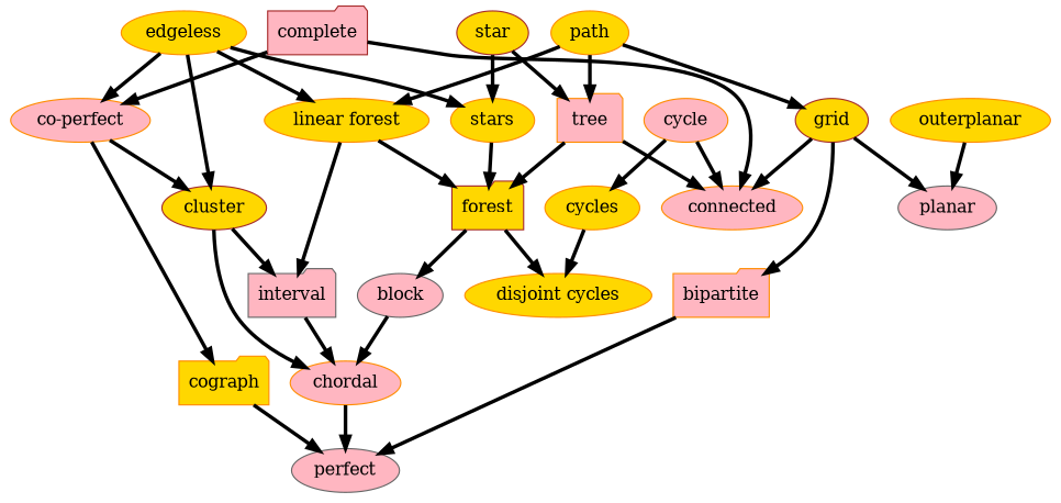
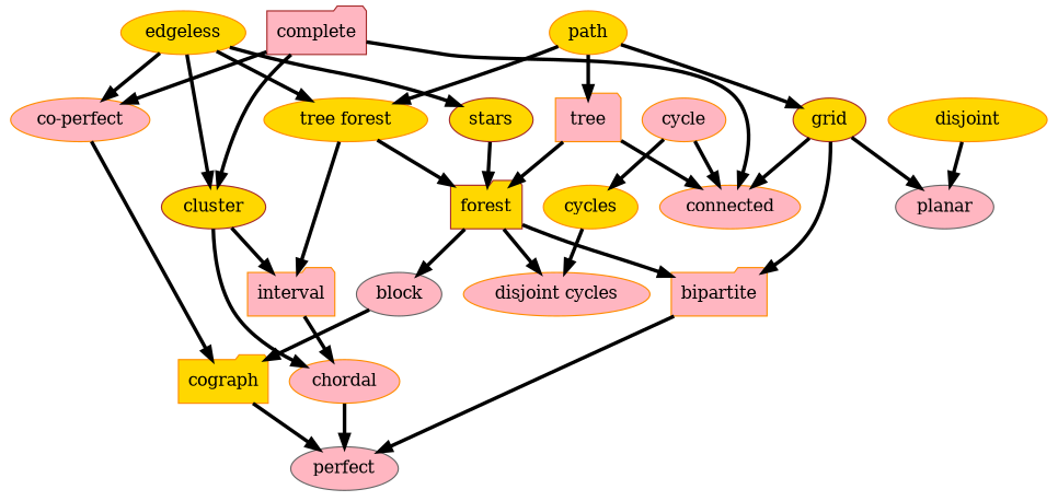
  digraph {
    node [color=darkorange fillcolor=lightpink shape=ellipse style=filled]
    edge [decorate=true lblstyle="above, sloped" penwidth=3.0 weight=100]
    n1 [color=gray40 label=block]
    n2 [label=chordal]
    n3 [color=gray40 label=perfect]
    n4 [color=brown fillcolor=gold label=cluster]
-   n5 [color=gray40 label=interval shape=folder]
+   n5 [label=interval shape=folder]
    n6 [fillcolor=gold label=cograph shape=folder]
    n7 [label="co-perfect"]
    n8 [color=brown label=complete shape=folder]
    n9 [label=connected]
    n10 [color=gray40 label=planar]
    n11 [fillcolor=gold label=path]
    n12 [color=brown fillcolor=gold label=grid]
    n13 [label=tree shape=folder]
-   n14 [fillcolor=gold label="linear forest"]
+   n14 [fillcolor=gold label="tree forest"]
    n15 [label=bipartite shape=folder]
    n16 [color=brown fillcolor=gold label=forest shape=folder]
    n17 [label=cycle]
    n18 [fillcolor=gold label=cycles]
-   n19 [fillcolor=gold label="disjoint cycles"]
-   n20 [fillcolor=gold label=outerplanar]
-   n21 [fillcolor=gold label=stars]
+   n19 [label="disjoint cycles"]
+   n20 [fillcolor=gold label=disjoint]
+   n21 [color=brown fillcolor=gold label=stars]
    n22 [fillcolor=gold label=edgeless]
-   n23 [color=brown fillcolor=gold label=star]
-   n1 -> n2
+   n1 -> n6
    n2 -> n3
    n4 -> n2
    n4 -> n5
    n5 -> n2
    n6 -> n3
    n7 -> n6
-   n7 -> n4
+   n8 -> n4
    n8 -> n7
    n8 -> n9
    n11 -> n12
    n11 -> n13
    n11 -> n14
    n12 -> n9
    n12 -> n10
    n12 -> n15
    n13 -> n9
    n13 -> n16
    n14 -> n5
    n14 -> n16
    n15 -> n3
    n16 -> n1
+   n16 -> n15
    n16 -> n19
    n17 -> n9
    n17 -> n18
    n18 -> n19
    n20 -> n10
    n21 -> n16
    n22 -> n4
    n22 -> n7
    n22 -> n14
    n22 -> n21
-   n23 -> n13
-   n23 -> n21
  }
